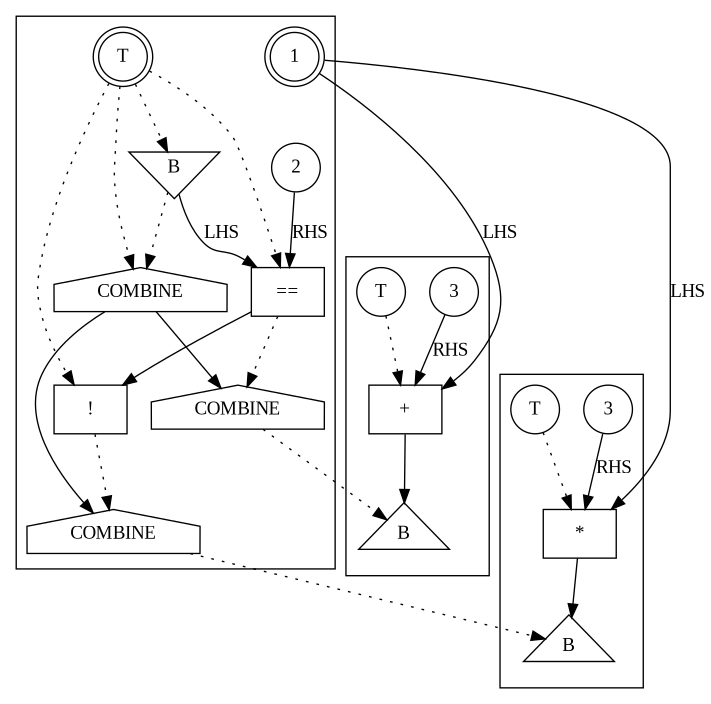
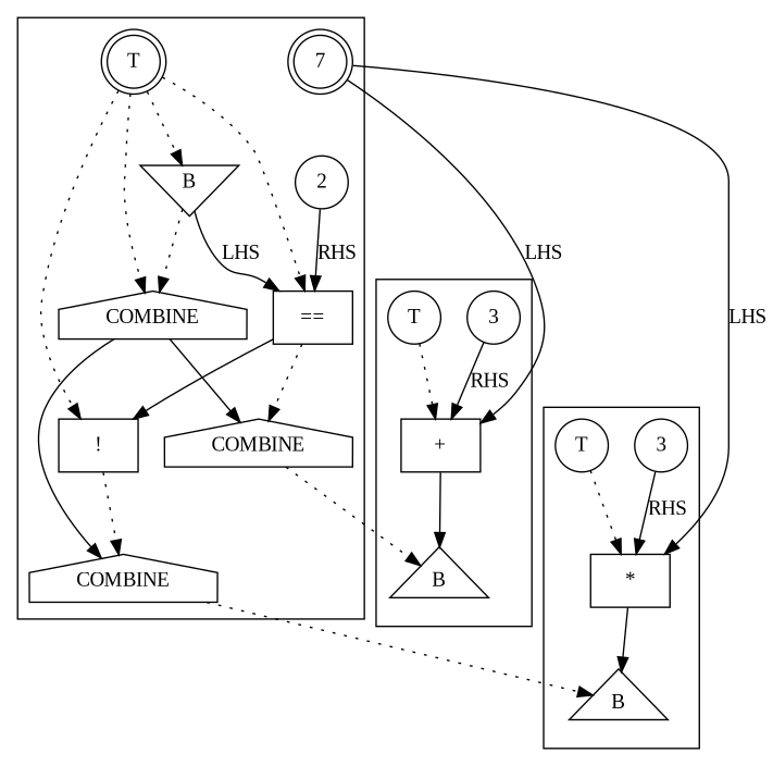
  digraph {
    fontname="Liberation Serif"
    node [shape=circle fontname="Liberation Serif"]
    edge [fontname="Liberation Serif"]
-   n1 [label=1 shape=doublecircle]
+   n1 [label=7 shape=doublecircle]
    n2 [label=T shape=doublecircle]
    n3 [label=2]
    n4 [label=B shape=invtriangle type=int]
    n5 [label=COMBINE shape=house]
    n6 [label="==" operator=EQ shape=box type=int]
    n7 [label="!" operator=NOT shape=box type=bool]
    n8 [label=COMBINE shape=house]
    n9 [label=COMBINE shape=house]
    n10 [label=3]
    n11 [label=T]
    n12 [label="+" operator=ADD shape=box type=int]
    n13 [label=B shape=triangle]
    n14 [label=3]
    n15 [label=T]
    n16 [label="*" operator=MUL shape=box type=int]
    n17 [label=B shape=triangle]
    subgraph cluster_1 {
      n1
      n2
      n3
      n4
      n5
      n6
      n7
      n8
      n9
    }
    subgraph cluster_2 {
      n10
      n11
      n12
      n13
    }
    subgraph cluster_3 {
      n14
      n15
      n16
      n17
    }
    n1 -> n12 [label=LHS]
    n1 -> n16 [label=LHS]
    n2 -> n4 [style=dotted]
    n2 -> n5 [style=dotted]
    n2 -> n6 [style=dotted]
    n2 -> n7 [style=dotted]
    n3 -> n6 [label=RHS]
    n4 -> n5 [style=dotted]
    n4 -> n6 [label=LHS]
    n5 -> n8
    n5 -> n9
    n6 -> n7
    n6 -> n8 [style=dotted]
    n7 -> n9 [style=dotted]
    n8 -> n13 [style=dotted]
    n9 -> n17 [style=dotted]
    n10 -> n12 [label=RHS]
    n11 -> n12 [style=dotted]
    n12 -> n13
    n14 -> n16 [label=RHS]
    n15 -> n16 [style=dotted]
    n16 -> n17
  }
